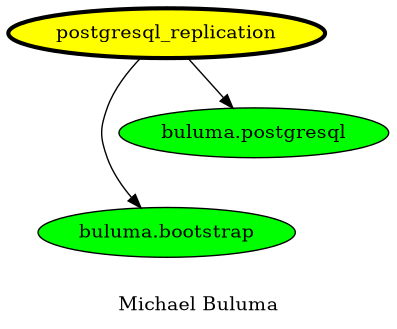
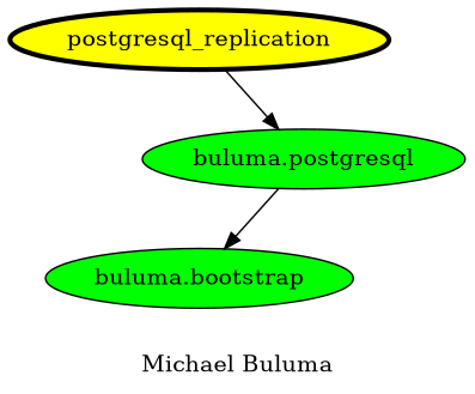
  digraph {
    fontname="DejaVu Serif"
    label="Michael Buluma"
    node [fillcolor=green fontname="DejaVu Serif" style=filled]
    edge [fontname="DejaVu Serif"]
    postgresql_replication [fillcolor=yellow penwidth=3]
    "buluma.bootstrap"
    n3 [label="buluma.postgresql"]
-   postgresql_replication -> "buluma.bootstrap"
+   n3 -> "buluma.bootstrap"
    postgresql_replication -> n3
  }
